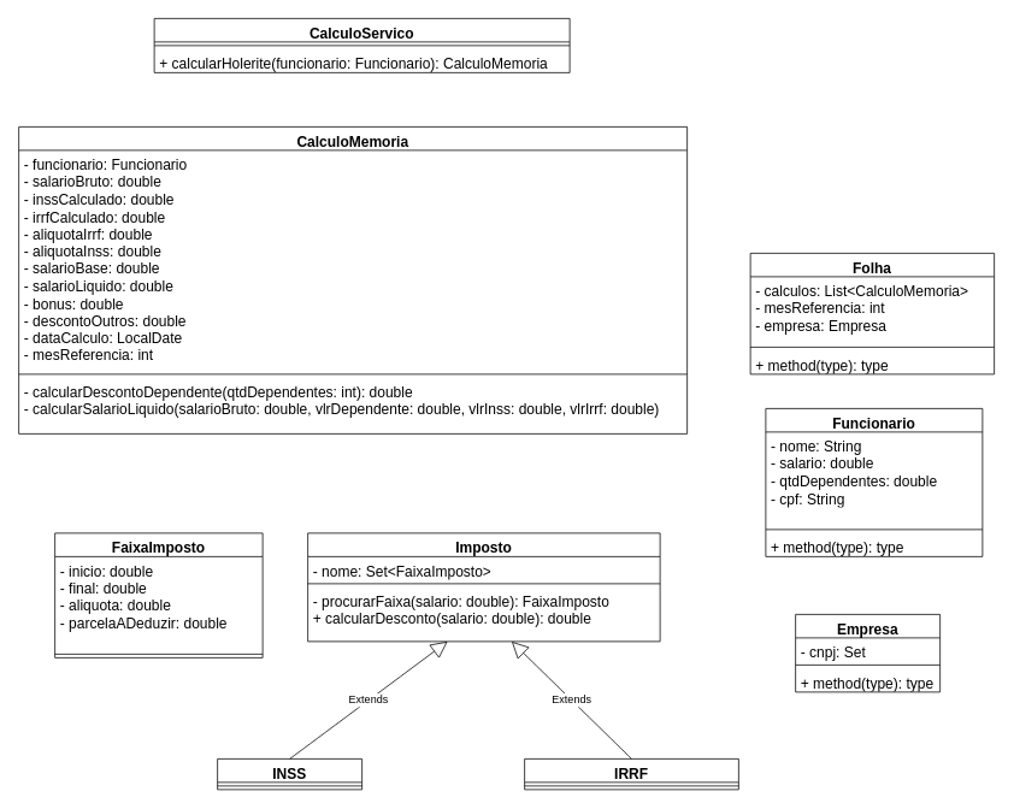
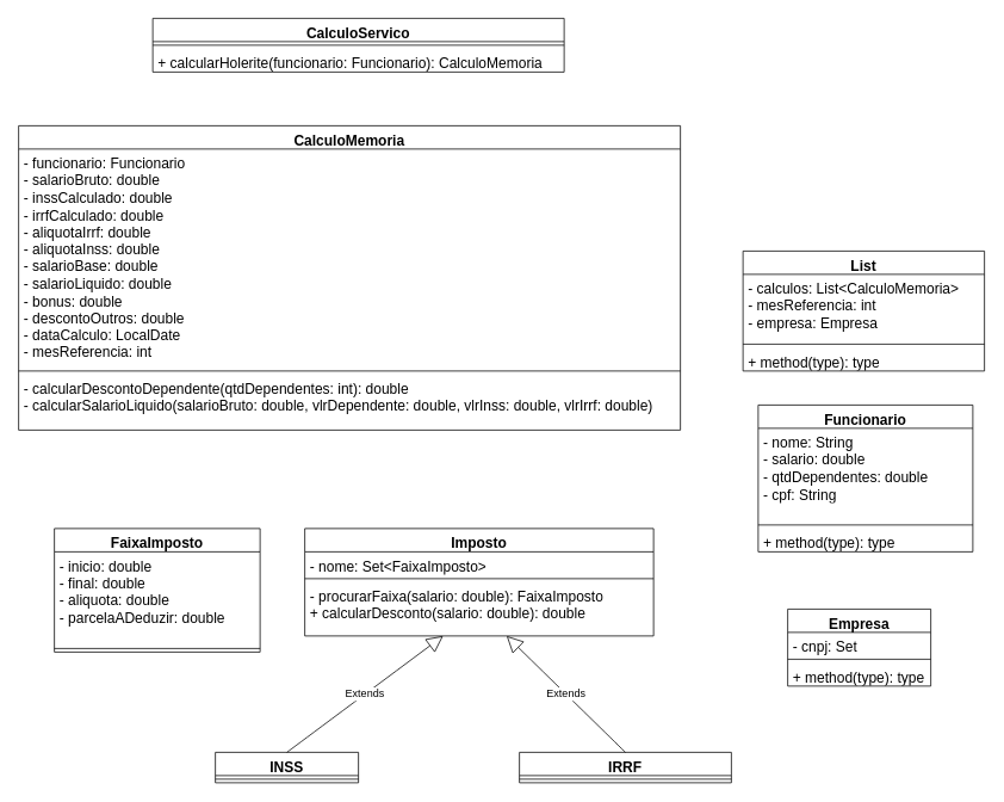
  <mxCell id="0" />
  <mxCell id="1" parent="0" />
  <mxCell id="2" value="INSS" style="swimlane;fontStyle=1;align=center;verticalAlign=top;childLayout=stackLayout;horizontal=1;startSize=26;horizontalStack=0;resizeParent=1;resizeParentMax=0;resizeLast=0;collapsible=1;marginBottom=0;whiteSpace=wrap;html=1;fontSize=16;" vertex="1" parent="1"><mxGeometry x="240" y="840" width="160" height="34" as="geometry" /></mxCell>
  <mxCell id="3" value="" style="line;strokeWidth=1;fillColor=none;align=left;verticalAlign=middle;spacingTop=-1;spacingLeft=3;spacingRight=3;rotatable=0;labelPosition=right;points=[];portConstraint=eastwest;strokeColor=inherit;fontSize=16;" vertex="1" parent="2"><mxGeometry y="26" width="160" height="8" as="geometry" /></mxCell>
- <mxCell id="4" value="Folha&lt;br&gt;" style="swimlane;fontStyle=1;align=center;verticalAlign=top;childLayout=stackLayout;horizontal=1;startSize=26;horizontalStack=0;resizeParent=1;resizeParentMax=0;resizeLast=0;collapsible=1;marginBottom=0;whiteSpace=wrap;html=1;fontSize=16;" vertex="1" parent="1"><mxGeometry x="830" y="280" width="270" height="134" as="geometry" /></mxCell>
+ <mxCell id="4" value="List&lt;br&gt;" style="swimlane;fontStyle=1;align=center;verticalAlign=top;childLayout=stackLayout;horizontal=1;startSize=26;horizontalStack=0;resizeParent=1;resizeParentMax=0;resizeLast=0;collapsible=1;marginBottom=0;whiteSpace=wrap;html=1;fontSize=16;" vertex="1" parent="1"><mxGeometry x="830" y="280" width="270" height="134" as="geometry" /></mxCell>
  <mxCell id="5" value="- calculos: List&amp;lt;CalculoMemoria&amp;gt;&lt;br&gt;- mesReferencia: int&lt;br&gt;- empresa: Empresa" style="text;strokeColor=none;fillColor=none;align=left;verticalAlign=top;spacingLeft=4;spacingRight=4;overflow=hidden;rotatable=0;points=[[0,0.5],[1,0.5]];portConstraint=eastwest;whiteSpace=wrap;html=1;fontSize=16;" vertex="1" parent="4"><mxGeometry y="26" width="270" height="74" as="geometry" /></mxCell>
  <mxCell id="6" value="" style="line;strokeWidth=1;fillColor=none;align=left;verticalAlign=middle;spacingTop=-1;spacingLeft=3;spacingRight=3;rotatable=0;labelPosition=right;points=[];portConstraint=eastwest;strokeColor=inherit;fontSize=16;" vertex="1" parent="4"><mxGeometry y="100" width="270" height="8" as="geometry" /></mxCell>
  <mxCell id="7" value="+ method(type): type" style="text;strokeColor=none;fillColor=none;align=left;verticalAlign=top;spacingLeft=4;spacingRight=4;overflow=hidden;rotatable=0;points=[[0,0.5],[1,0.5]];portConstraint=eastwest;whiteSpace=wrap;html=1;fontSize=16;" vertex="1" parent="4"><mxGeometry y="108" width="270" height="26" as="geometry" /></mxCell>
  <mxCell id="8" value="Funcionario" style="swimlane;fontStyle=1;align=center;verticalAlign=top;childLayout=stackLayout;horizontal=1;startSize=26;horizontalStack=0;resizeParent=1;resizeParentMax=0;resizeLast=0;collapsible=1;marginBottom=0;whiteSpace=wrap;html=1;fontSize=16;" vertex="1" parent="1"><mxGeometry x="847" y="452" width="240" height="164" as="geometry" /></mxCell>
  <mxCell id="9" value="- nome: String&lt;br&gt;- salario: double&lt;br&gt;- qtdDependentes: double&lt;br&gt;- cpf: String" style="text;strokeColor=none;fillColor=none;align=left;verticalAlign=top;spacingLeft=4;spacingRight=4;overflow=hidden;rotatable=0;points=[[0,0.5],[1,0.5]];portConstraint=eastwest;whiteSpace=wrap;html=1;fontSize=16;" vertex="1" parent="8"><mxGeometry y="26" width="240" height="104" as="geometry" /></mxCell>
  <mxCell id="10" value="" style="line;strokeWidth=1;fillColor=none;align=left;verticalAlign=middle;spacingTop=-1;spacingLeft=3;spacingRight=3;rotatable=0;labelPosition=right;points=[];portConstraint=eastwest;strokeColor=inherit;fontSize=16;" vertex="1" parent="8"><mxGeometry y="130" width="240" height="8" as="geometry" /></mxCell>
  <mxCell id="11" value="+ method(type): type" style="text;strokeColor=none;fillColor=none;align=left;verticalAlign=top;spacingLeft=4;spacingRight=4;overflow=hidden;rotatable=0;points=[[0,0.5],[1,0.5]];portConstraint=eastwest;whiteSpace=wrap;html=1;fontSize=16;" vertex="1" parent="8"><mxGeometry y="138" width="240" height="26" as="geometry" /></mxCell>
  <mxCell id="12" value="Empresa" style="swimlane;fontStyle=1;align=center;verticalAlign=top;childLayout=stackLayout;horizontal=1;startSize=26;horizontalStack=0;resizeParent=1;resizeParentMax=0;resizeLast=0;collapsible=1;marginBottom=0;whiteSpace=wrap;html=1;fontSize=16;" vertex="1" parent="1"><mxGeometry x="880" y="680" width="160" height="86" as="geometry" /></mxCell>
  <mxCell id="13" value="- cnpj: Set" style="text;strokeColor=none;fillColor=none;align=left;verticalAlign=top;spacingLeft=4;spacingRight=4;overflow=hidden;rotatable=0;points=[[0,0.5],[1,0.5]];portConstraint=eastwest;whiteSpace=wrap;html=1;fontSize=16;" vertex="1" parent="12"><mxGeometry y="26" width="160" height="26" as="geometry" /></mxCell>
  <mxCell id="14" value="" style="line;strokeWidth=1;fillColor=none;align=left;verticalAlign=middle;spacingTop=-1;spacingLeft=3;spacingRight=3;rotatable=0;labelPosition=right;points=[];portConstraint=eastwest;strokeColor=inherit;fontSize=16;" vertex="1" parent="12"><mxGeometry y="52" width="160" height="8" as="geometry" /></mxCell>
  <mxCell id="15" value="+ method(type): type" style="text;strokeColor=none;fillColor=none;align=left;verticalAlign=top;spacingLeft=4;spacingRight=4;overflow=hidden;rotatable=0;points=[[0,0.5],[1,0.5]];portConstraint=eastwest;whiteSpace=wrap;html=1;fontSize=16;" vertex="1" parent="12"><mxGeometry y="60" width="160" height="26" as="geometry" /></mxCell>
  <mxCell id="16" value="FaixaImposto" style="swimlane;fontStyle=1;align=center;verticalAlign=top;childLayout=stackLayout;horizontal=1;startSize=26;horizontalStack=0;resizeParent=1;resizeParentMax=0;resizeLast=0;collapsible=1;marginBottom=0;whiteSpace=wrap;html=1;fontSize=16;" vertex="1" parent="1"><mxGeometry x="60" y="590" width="230" height="138" as="geometry" /></mxCell>
  <mxCell id="17" value="- inicio: double&lt;br&gt;- final: double&lt;br&gt;- aliquota: double&lt;br&gt;- parcelaADeduzir: double" style="text;strokeColor=none;fillColor=none;align=left;verticalAlign=top;spacingLeft=4;spacingRight=4;overflow=hidden;rotatable=0;points=[[0,0.5],[1,0.5]];portConstraint=eastwest;whiteSpace=wrap;html=1;fontSize=16;" vertex="1" parent="16"><mxGeometry y="26" width="230" height="104" as="geometry" /></mxCell>
  <mxCell id="18" value="" style="line;strokeWidth=1;fillColor=none;align=left;verticalAlign=middle;spacingTop=-1;spacingLeft=3;spacingRight=3;rotatable=0;labelPosition=right;points=[];portConstraint=eastwest;strokeColor=inherit;fontSize=16;" vertex="1" parent="16"><mxGeometry y="130" width="230" height="8" as="geometry" /></mxCell>
  <mxCell id="19" value="Imposto&lt;br&gt;" style="swimlane;fontStyle=1;align=center;verticalAlign=top;childLayout=stackLayout;horizontal=1;startSize=26;horizontalStack=0;resizeParent=1;resizeParentMax=0;resizeLast=0;collapsible=1;marginBottom=0;whiteSpace=wrap;html=1;fontSize=16;" vertex="1" parent="1"><mxGeometry x="340" y="590" width="390" height="120" as="geometry" /></mxCell>
  <mxCell id="20" value="- nome: Set&amp;lt;FaixaImposto&amp;gt;" style="text;strokeColor=none;fillColor=none;align=left;verticalAlign=top;spacingLeft=4;spacingRight=4;overflow=hidden;rotatable=0;points=[[0,0.5],[1,0.5]];portConstraint=eastwest;whiteSpace=wrap;html=1;fontSize=16;" vertex="1" parent="19"><mxGeometry y="26" width="390" height="26" as="geometry" /></mxCell>
  <mxCell id="21" value="" style="line;strokeWidth=1;fillColor=none;align=left;verticalAlign=middle;spacingTop=-1;spacingLeft=3;spacingRight=3;rotatable=0;labelPosition=right;points=[];portConstraint=eastwest;strokeColor=inherit;fontSize=16;" vertex="1" parent="19"><mxGeometry y="52" width="390" height="8" as="geometry" /></mxCell>
  <mxCell id="22" value="- procurarFaixa(salario: double): FaixaImposto&lt;br&gt;+ calcularDesconto(salario: double): double" style="text;strokeColor=none;fillColor=none;align=left;verticalAlign=top;spacingLeft=4;spacingRight=4;overflow=hidden;rotatable=0;points=[[0,0.5],[1,0.5]];portConstraint=eastwest;whiteSpace=wrap;html=1;fontSize=16;" vertex="1" parent="19"><mxGeometry y="60" width="390" height="60" as="geometry" /></mxCell>
  <mxCell id="23" value="IRRF" style="swimlane;fontStyle=1;align=center;verticalAlign=top;childLayout=stackLayout;horizontal=1;startSize=26;horizontalStack=0;resizeParent=1;resizeParentMax=0;resizeLast=0;collapsible=1;marginBottom=0;whiteSpace=wrap;html=1;fontSize=16;" vertex="1" parent="1"><mxGeometry x="580" y="840" width="237" height="34" as="geometry" /></mxCell>
  <mxCell id="24" value="" style="line;strokeWidth=1;fillColor=none;align=left;verticalAlign=middle;spacingTop=-1;spacingLeft=3;spacingRight=3;rotatable=0;labelPosition=right;points=[];portConstraint=eastwest;strokeColor=inherit;fontSize=16;" vertex="1" parent="23"><mxGeometry y="26" width="237" height="8" as="geometry" /></mxCell>
  <mxCell id="25" style="edgeStyle=none;curved=1;rounded=0;orthogonalLoop=1;jettySize=auto;html=1;exitX=0.75;exitY=0;exitDx=0;exitDy=0;fontSize=12;startSize=8;endSize=8;" edge="1" parent="1" source="12" target="12"><mxGeometry relative="1" as="geometry" /></mxCell>
  <mxCell id="26" value="Extends" style="endArrow=block;endSize=16;endFill=0;html=1;rounded=0;fontSize=12;curved=1;exitX=0.5;exitY=0;exitDx=0;exitDy=0;" edge="1" parent="1" source="2" target="22"><mxGeometry width="160" relative="1" as="geometry"><mxPoint x="350" y="776" as="sourcePoint" /><mxPoint x="510" y="776" as="targetPoint" /></mxGeometry></mxCell>
  <mxCell id="27" value="Extends" style="endArrow=block;endSize=16;endFill=0;html=1;rounded=0;fontSize=12;curved=1;exitX=0.5;exitY=0;exitDx=0;exitDy=0;" edge="1" parent="1" source="23" target="22"><mxGeometry width="160" relative="1" as="geometry"><mxPoint x="419" y="860" as="sourcePoint" /><mxPoint x="594" y="730" as="targetPoint" /></mxGeometry></mxCell>
  <mxCell id="28" value="CalculoMemoria" style="swimlane;fontStyle=1;align=center;verticalAlign=top;childLayout=stackLayout;horizontal=1;startSize=26;horizontalStack=0;resizeParent=1;resizeParentMax=0;resizeLast=0;collapsible=1;marginBottom=0;whiteSpace=wrap;html=1;fontSize=16;" vertex="1" parent="1"><mxGeometry x="20" y="140" width="740" height="340" as="geometry" /></mxCell>
  <mxCell id="29" value="- funcionario: Funcionario&lt;br style=&quot;border-color: var(--border-color);&quot;&gt;- salarioBruto: double&lt;br style=&quot;border-color: var(--border-color);&quot;&gt;- inssCalculado: double&lt;br style=&quot;border-color: var(--border-color);&quot;&gt;- irrfCalculado: double&lt;br style=&quot;border-color: var(--border-color);&quot;&gt;- aliquotaIrrf: double&lt;br style=&quot;border-color: var(--border-color);&quot;&gt;- aliquotaInss: double&lt;br style=&quot;border-color: var(--border-color);&quot;&gt;- salarioBase: double&lt;br style=&quot;border-color: var(--border-color);&quot;&gt;- salarioLiquido: double&lt;br style=&quot;border-color: var(--border-color);&quot;&gt;- bonus: double&lt;br style=&quot;border-color: var(--border-color);&quot;&gt;- descontoOutros: double&lt;br style=&quot;border-color: var(--border-color);&quot;&gt;- dataCalculo: LocalDate&lt;br style=&quot;border-color: var(--border-color);&quot;&gt;- mesReferencia: int" style="text;strokeColor=none;fillColor=none;align=left;verticalAlign=top;spacingLeft=4;spacingRight=4;overflow=hidden;rotatable=0;points=[[0,0.5],[1,0.5]];portConstraint=eastwest;whiteSpace=wrap;html=1;fontSize=16;" vertex="1" parent="28"><mxGeometry y="26" width="740" height="244" as="geometry" /></mxCell>
  <mxCell id="30" value="" style="line;strokeWidth=1;fillColor=none;align=left;verticalAlign=middle;spacingTop=-1;spacingLeft=3;spacingRight=3;rotatable=0;labelPosition=right;points=[];portConstraint=eastwest;strokeColor=inherit;fontSize=16;" vertex="1" parent="28"><mxGeometry y="270" width="740" height="8" as="geometry" /></mxCell>
  <mxCell id="31" value="- calcularDescontoDependente(qtdDependentes: int): double&lt;br style=&quot;border-color: var(--border-color);&quot;&gt;- calcularSalarioLiquido(salarioBruto: double, vlrDependente: double, vlrInss: double, vlrIrrf: double)" style="text;strokeColor=none;fillColor=none;align=left;verticalAlign=top;spacingLeft=4;spacingRight=4;overflow=hidden;rotatable=0;points=[[0,0.5],[1,0.5]];portConstraint=eastwest;whiteSpace=wrap;html=1;fontSize=16;" vertex="1" parent="28"><mxGeometry y="278" width="740" height="62" as="geometry" /></mxCell>
  <mxCell id="32" value="CalculoServico" style="swimlane;fontStyle=1;align=center;verticalAlign=top;childLayout=stackLayout;horizontal=1;startSize=26;horizontalStack=0;resizeParent=1;resizeParentMax=0;resizeLast=0;collapsible=1;marginBottom=0;whiteSpace=wrap;html=1;fontSize=16;" vertex="1" parent="1"><mxGeometry x="170" y="20" width="460" height="60" as="geometry" /></mxCell>
  <mxCell id="33" value="" style="line;strokeWidth=1;fillColor=none;align=left;verticalAlign=middle;spacingTop=-1;spacingLeft=3;spacingRight=3;rotatable=0;labelPosition=right;points=[];portConstraint=eastwest;strokeColor=inherit;fontSize=16;" vertex="1" parent="32"><mxGeometry y="26" width="460" height="8" as="geometry" /></mxCell>
  <mxCell id="34" value="+ calcularHolerite(funcionario: Funcionario): CalculoMemoria" style="text;strokeColor=none;fillColor=none;align=left;verticalAlign=top;spacingLeft=4;spacingRight=4;overflow=hidden;rotatable=0;points=[[0,0.5],[1,0.5]];portConstraint=eastwest;whiteSpace=wrap;html=1;fontSize=16;" vertex="1" parent="32"><mxGeometry y="34" width="460" height="26" as="geometry" /></mxCell>
